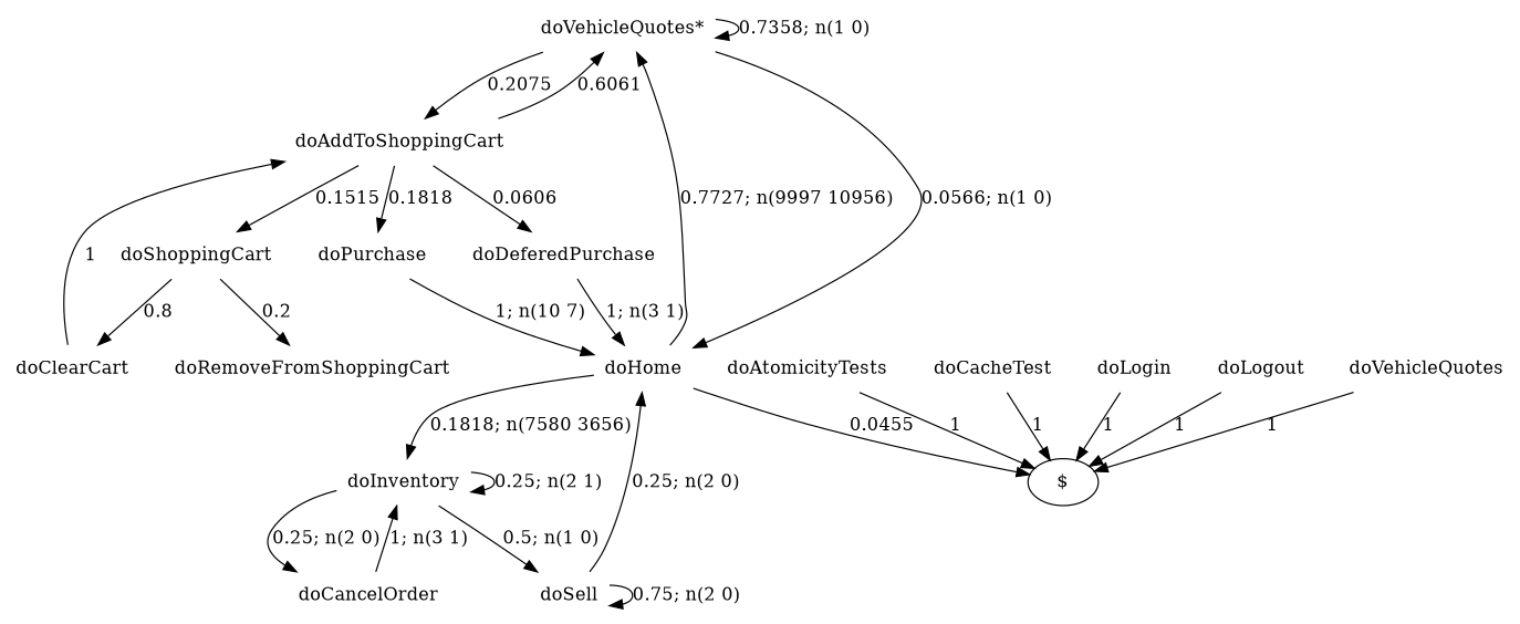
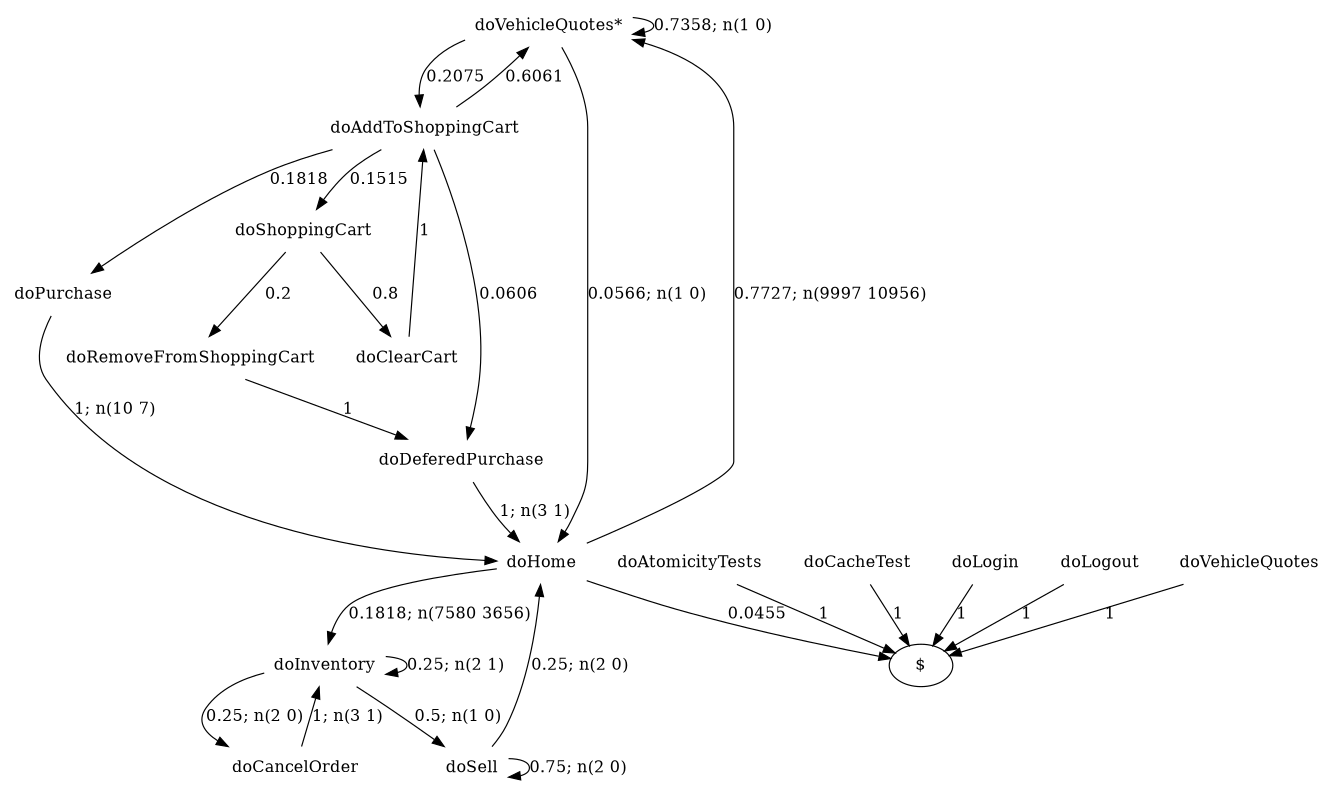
  digraph {
    node [shape=none]
    edge [style=solid]
    n1 [label="doVehicleQuotes*"]
    n2 [label=doAddToShoppingCart]
    n3 [label=doHome]
    n4 [label=doDeferedPurchase]
    n5 [label=doShoppingCart]
    n6 [label=doPurchase]
    "$" [shape=""]
    n8 [label=doInventory]
    n9 [label=doVehicleQuotes]
    n10 [label=doAtomicityTests]
    n11 [label=doCacheTest]
    n12 [label=doLogin]
    n13 [label=doClearCart]
    n14 [label=doRemoveFromShoppingCart]
    n15 [label=doSell]
    n16 [label=doCancelOrder]
    n17 [label=doLogout]
    n1 -> n1 [label="0.7358; n(1 0)"]
    n1 -> n2 [label=0.2075]
    n1 -> n3 [label="0.0566; n(1 0)"]
    n2 -> n1 [label=0.6061]
    n2 -> n4 [label=0.0606]
    n2 -> n5 [label=0.1515]
    n2 -> n6 [label=0.1818]
    n3 -> n1 [label="0.7727; n(9997 10956)"]
    n3 -> "$" [label=0.0455]
    n3 -> n8 [label="0.1818; n(7580 3656)"]
    n4 -> n3 [label="1; n(3 1)"]
    n5 -> n13 [label=0.8]
    n5 -> n14 [label=0.2]
    n6 -> n3 [label="1; n(10 7)"]
    n8 -> n8 [label="0.25; n(2 1)"]
    n8 -> n15 [label="0.5; n(1 0)"]
    n8 -> n16 [label="0.25; n(2 0)"]
    n9 -> "$" [label=1]
    n10 -> "$" [label=1]
    n11 -> "$" [label=1]
    n12 -> "$" [label=1]
    n13 -> n2 [label=1]
+   n14 -> n4 [label=1]
    n15 -> n3 [label="0.25; n(2 0)"]
    n15 -> n15 [label="0.75; n(2 0)"]
    n16 -> n8 [label="1; n(3 1)"]
    n17 -> "$" [label=1]
  }
